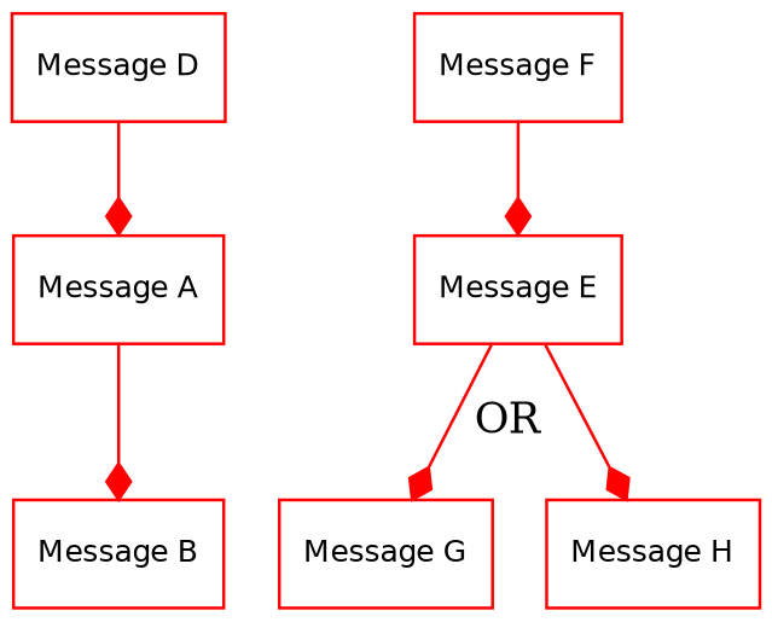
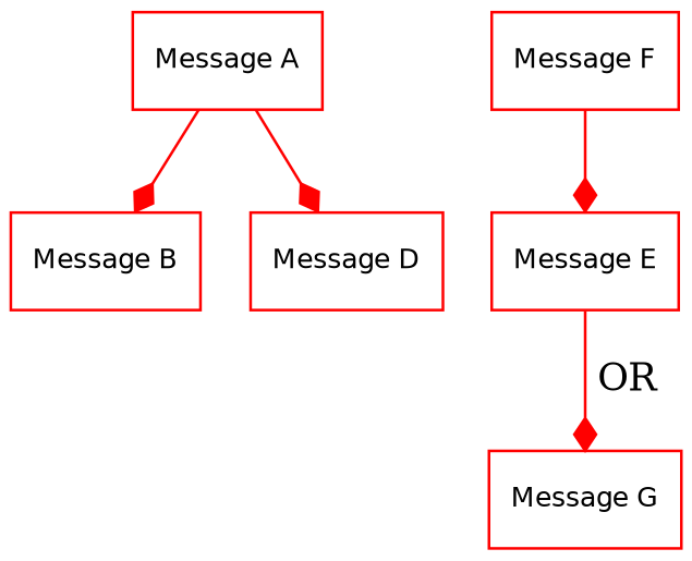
  digraph {
    node [color=red fontname=Helvetica fontsize=10 shape=record]
    edge [arrowhead=diamond color=red]
    n1 [label="Message A"]
    n2 [label="Message B"]
    n3 [label="Message D"]
    n4 [label="Message E"]
    n5 [label="Message G"]
-   n6 [label="Message H"]
    n7 [label="Message F"]
    n1 -> n2
-   n3 -> n1
+   n1 -> n3
    n4 -> n5 [label=" OR "]
-   n4 -> n6
    n7 -> n4
  }
